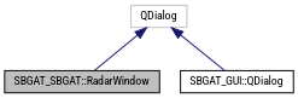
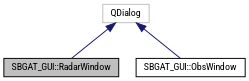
  digraph {
    fontname="Roboto Condensed"
    node [color=black fillcolor=white fontname="Roboto Condensed" fontsize=10 shape=record style=filled]
    edge [color=midnightblue dir=back fontname="Roboto Condensed" fontsize=10 labelfontname=Helvetica labelfontsize=10 style=solid]
-   n1 [fillcolor=grey75 fontcolor=black height=0.2 label="SBGAT_SBGAT::RadarWindow" width=0.4]
-   n2 [height=0.2 label="SBGAT_GUI::QDialog" width=0.4]
+   n1 [fillcolor=grey75 fontcolor=black height=0.2 label="SBGAT_GUI::RadarWindow" width=0.4]
+   n2 [height=0.2 label="SBGAT_GUI::ObsWindow" width=0.4]
    n3 [color=grey75 height=0.2 label=QDialog width=0.4]
    n3 -> n1
    n3 -> n2
  }
